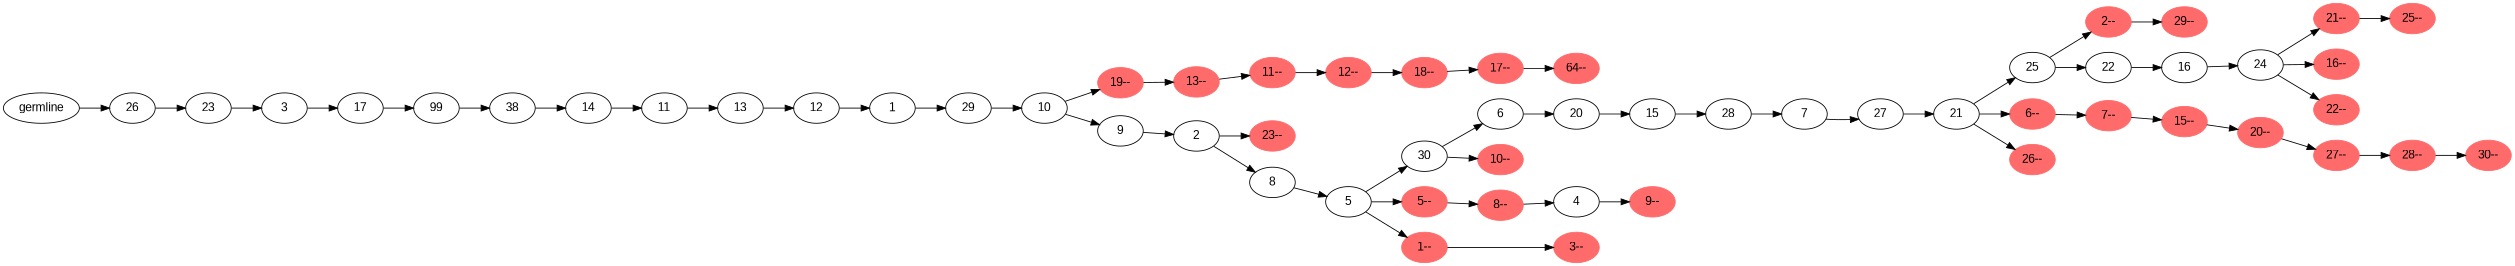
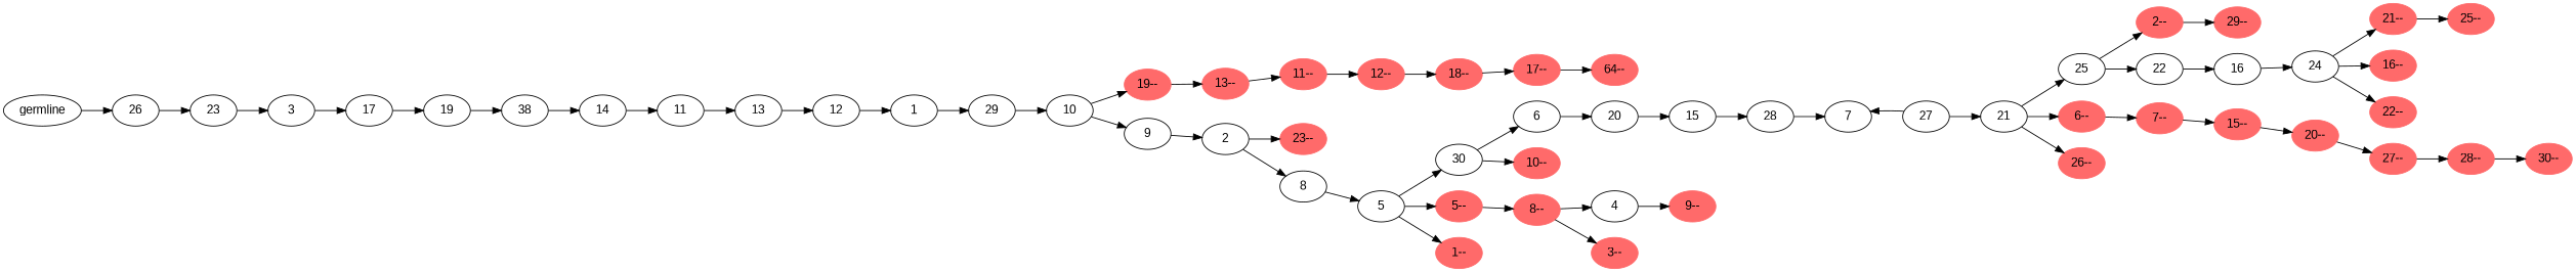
  digraph {
    fontname="Liberation Sans"
    rankdir=LR
    node [fontname="Liberation Sans"]
    edge [fontname="Liberation Sans"]
    n1 [label=germline]
    n2 [label=26]
    n3 [label=23]
    n4 [label=3]
    n5 [label=17]
-   n6 [label=99]
+   n6 [label=19]
    n7 [label=38]
    n8 [label=14]
    n9 [label=11]
    n10 [label=13]
    n11 [label=12]
    n12 [label=1]
    n13 [label=29]
    n14 [label=10]
    n15 [color=indianred1 label="19--" style=filled]
    n16 [label=9]
    n17 [color=indianred1 label="13--" style=filled]
    n18 [label=2]
    n19 [color=indianred1 label="11--" style=filled]
    n20 [color=indianred1 label="12--" style=filled]
    n21 [color=indianred1 label="18--" style=filled]
    n22 [color=indianred1 label="17--" style=filled]
    n23 [color=indianred1 label="64--" style=filled]
    n24 [color=indianred1 label="23--" style=filled]
    n25 [label=8]
    n26 [label=5]
    n27 [label=30]
    n28 [color=indianred1 label="5--" style=filled]
    n29 [color=indianred1 label="1--" style=filled]
    n30 [label=6]
    n31 [color=indianred1 label="10--" style=filled]
    n32 [color=indianred1 label="8--" style=filled]
    n33 [color=indianred1 label="3--" style=filled]
    n34 [label=20]
    n35 [label=15]
    n36 [label=28]
    n37 [label=7]
    n38 [label=27]
    n39 [label=21]
    n40 [label=25]
    n41 [color=indianred1 label="6--" style=filled]
    n42 [color=indianred1 label="26--" style=filled]
    n43 [color=indianred1 label="2--" style=filled]
    n44 [label=22]
    n45 [color=indianred1 label="7--" style=filled]
    n46 [color=indianred1 label="29--" style=filled]
    n47 [label=16]
    n48 [label=24]
    n49 [color=indianred1 label="21--" style=filled]
    n50 [color=indianred1 label="16--" style=filled]
    n51 [color=indianred1 label="22--" style=filled]
    n52 [color=indianred1 label="25--" style=filled]
    n53 [color=indianred1 label="15--" style=filled]
    n54 [color=indianred1 label="20--" style=filled]
    n55 [color=indianred1 label="27--" style=filled]
    n56 [color=indianred1 label="28--" style=filled]
    n57 [color=indianred1 label="30--" style=filled]
    n58 [label=4]
    n59 [color=indianred1 label="9--" style=filled]
    n1 -> n2
    n2 -> n3
    n3 -> n4
    n4 -> n5
    n5 -> n6
    n6 -> n7
    n7 -> n8
    n8 -> n9
    n9 -> n10
    n10 -> n11
    n11 -> n12
    n12 -> n13
    n13 -> n14
    n14 -> n15
    n14 -> n16
    n15 -> n17
    n16 -> n18
    n17 -> n19
    n18 -> n24
    n18 -> n25
    n19 -> n20
    n20 -> n21
    n21 -> n22
    n22 -> n23
    n25 -> n26
    n26 -> n27
    n26 -> n28
    n26 -> n29
    n27 -> n30
    n27 -> n31
    n28 -> n32
-   n29 -> n33
+   n32 -> n33
    n30 -> n34
    n32 -> n58
    n34 -> n35
    n35 -> n36
    n36 -> n37
-   n37 -> n38
+   n38 -> n37
    n38 -> n39
    n39 -> n40
    n39 -> n41
    n39 -> n42
    n40 -> n43
    n40 -> n44
    n41 -> n45
    n43 -> n46
    n44 -> n47
    n45 -> n53
    n47 -> n48
    n48 -> n49
    n48 -> n50
    n48 -> n51
    n49 -> n52
    n53 -> n54
    n54 -> n55
    n55 -> n56
    n56 -> n57
    n58 -> n59
  }
